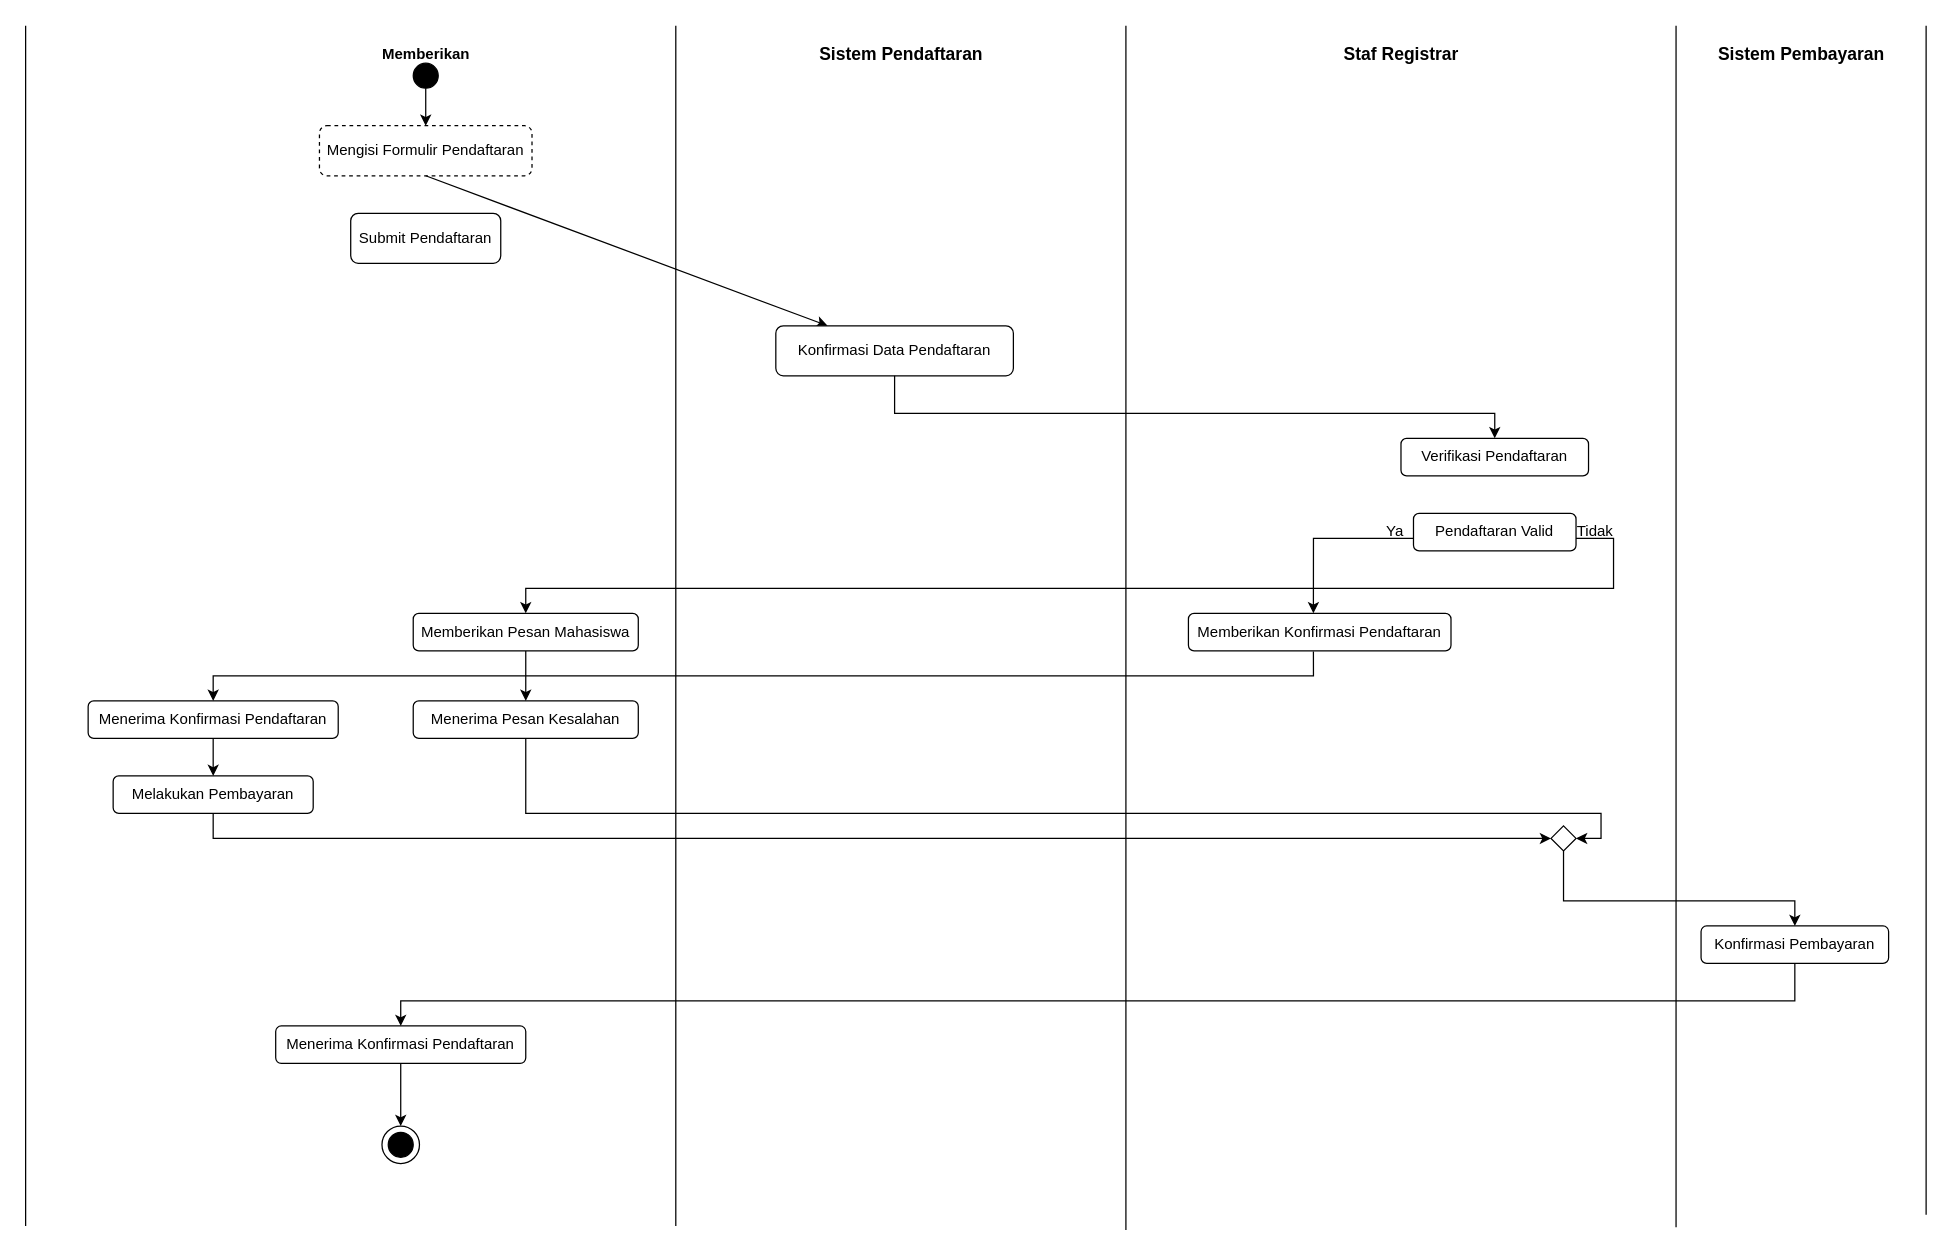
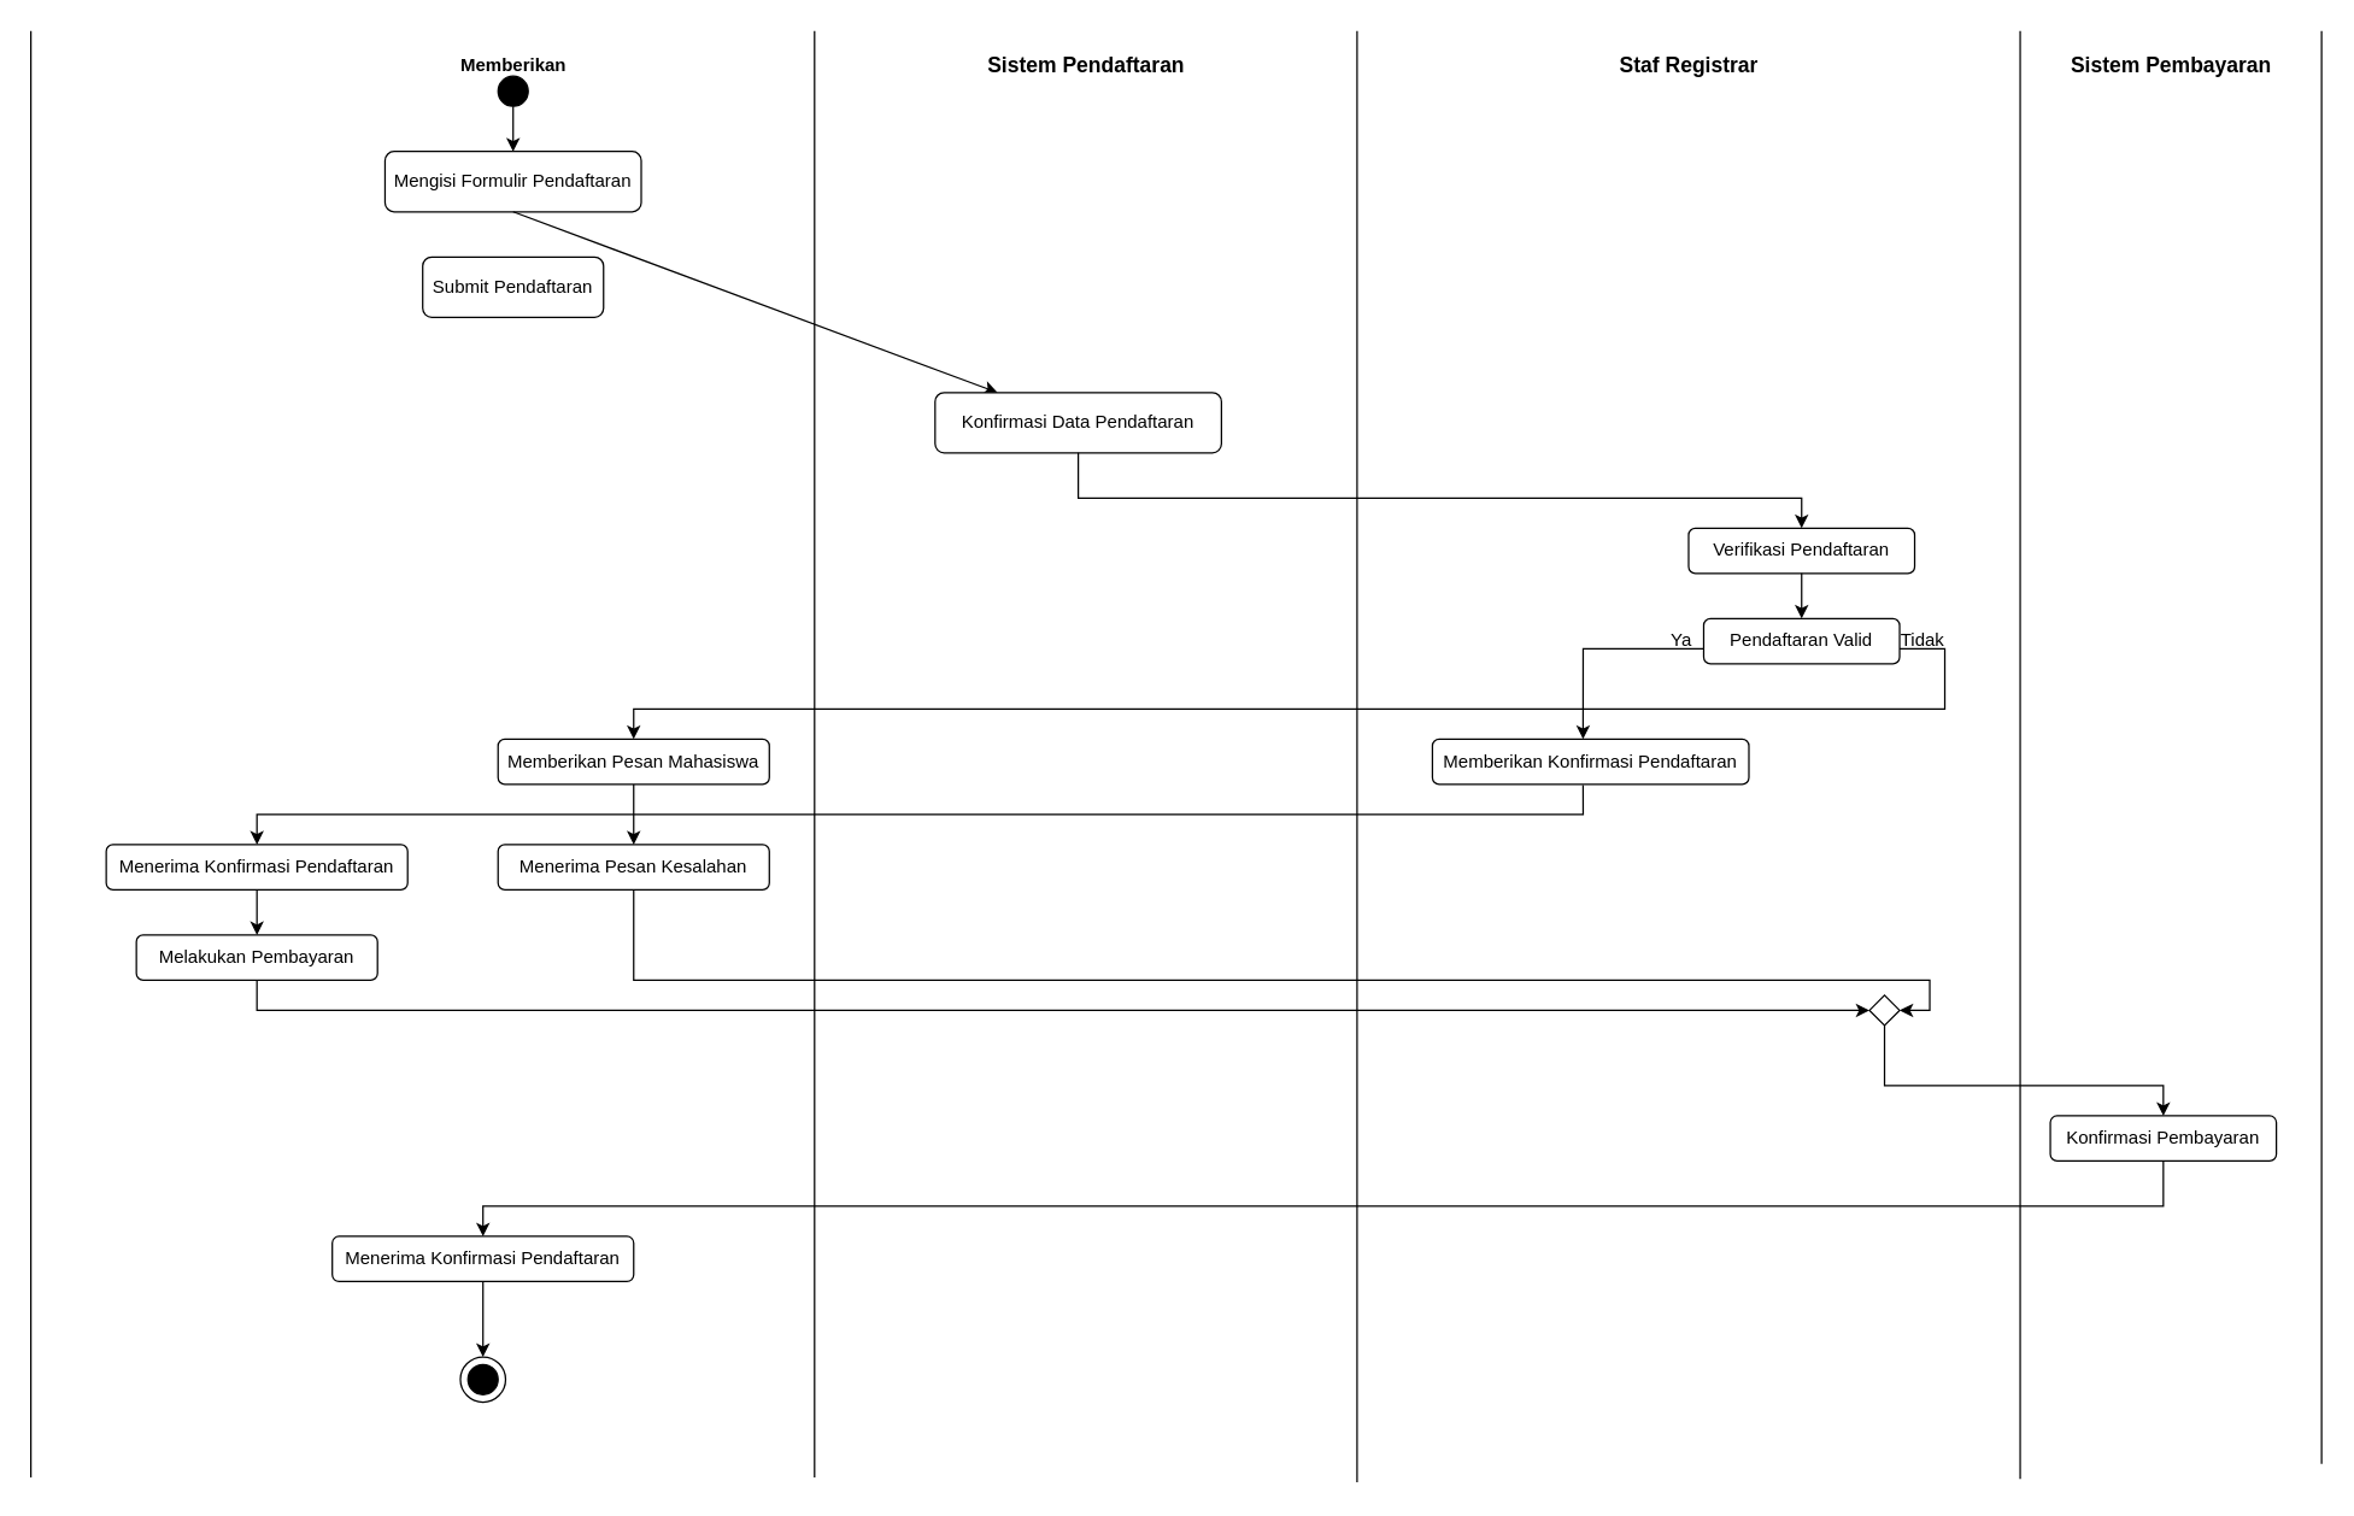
  <mxCell id="0" />
  <mxCell id="1" parent="0" />
- <mxCell id="2" value="Mengisi Formulir Pendaftaran" style="rounded=1;whiteSpace=wrap;html=1;dashed=1;" vertex="1" parent="1"><mxGeometry x="255" y="100" width="170" height="40" as="geometry" /></mxCell>
+ <mxCell id="2" value="Mengisi Formulir Pendaftaran" style="rounded=1;whiteSpace=wrap;html=1;" vertex="1" parent="1"><mxGeometry x="255" y="100" width="170" height="40" as="geometry" /></mxCell>
  <mxCell id="3" value="Submit Pendaftaran" style="rounded=1;whiteSpace=wrap;html=1;" vertex="1" parent="1"><mxGeometry x="280" y="170" width="120" height="40" as="geometry" /></mxCell>
  <mxCell id="4" value="" style="endArrow=classic;html=1;rounded=0;exitX=0.5;exitY=1;exitDx=0;exitDy=0;" edge="1" parent="1" source="2" target="7"><mxGeometry width="50" height="50" relative="1" as="geometry"><mxPoint x="320" y="210" as="sourcePoint" /><mxPoint x="370" y="160" as="targetPoint" /></mxGeometry></mxCell>
  <mxCell id="5" value="" style="ellipse;whiteSpace=wrap;html=1;aspect=fixed;fillColor=#000000;" vertex="1" parent="1"><mxGeometry x="330" y="50" width="20" height="20" as="geometry" /></mxCell>
  <mxCell id="6" value="" style="endArrow=classic;html=1;rounded=0;exitX=0.5;exitY=1;exitDx=0;exitDy=0;entryX=0.5;entryY=0;entryDx=0;entryDy=0;" edge="1" parent="1" source="5" target="2"><mxGeometry width="50" height="50" relative="1" as="geometry"><mxPoint x="320" y="210" as="sourcePoint" /><mxPoint x="370" y="160" as="targetPoint" /></mxGeometry></mxCell>
  <mxCell id="7" value="Konfirmasi Data Pendaftaran" style="rounded=1;whiteSpace=wrap;html=1;" vertex="1" parent="1"><mxGeometry x="620" y="260" width="190" height="40" as="geometry" /></mxCell>
  <mxCell id="8" value="Verifikasi Pendaftaran" style="rounded=1;whiteSpace=wrap;html=1;" vertex="1" parent="1"><mxGeometry x="1120" y="350" width="150" height="30" as="geometry" /></mxCell>
  <mxCell id="9" value="Pendaftaran Valid" style="rounded=1;whiteSpace=wrap;html=1;" vertex="1" parent="1"><mxGeometry x="1130" y="410" width="130" height="30" as="geometry" /></mxCell>
  <mxCell id="10" value="Memberikan Konfirmasi Pendaftaran" style="rounded=1;whiteSpace=wrap;html=1;" vertex="1" parent="1"><mxGeometry x="950" y="490" width="210" height="30" as="geometry" /></mxCell>
+ <mxCell id="11" value="" style="endArrow=classic;html=1;rounded=0;entryX=0.5;entryY=0;entryDx=0;entryDy=0;exitX=0.5;exitY=1;exitDx=0;exitDy=0;" edge="1" parent="1" source="8" target="9"><mxGeometry width="50" height="50" relative="1" as="geometry"><mxPoint x="1090" y="370" as="sourcePoint" /><mxPoint x="1140" y="320" as="targetPoint" /></mxGeometry></mxCell>
  <mxCell id="12" value="" style="endArrow=classic;html=1;rounded=0;entryX=0.476;entryY=0;entryDx=0;entryDy=0;entryPerimeter=0;" edge="1" parent="1" target="10"><mxGeometry width="50" height="50" relative="1" as="geometry"><mxPoint x="1130" y="430" as="sourcePoint" /><mxPoint x="1050" y="480" as="targetPoint" /><Array as="points"><mxPoint x="1050" y="430" /></Array></mxGeometry></mxCell>
  <mxCell id="13" value="Ya" style="text;html=1;align=center;verticalAlign=middle;resizable=0;points=[];autosize=1;strokeColor=none;fillColor=none;" vertex="1" parent="1"><mxGeometry x="1095" y="410" width="40" height="30" as="geometry" /></mxCell>
  <mxCell id="14" value="" style="endArrow=classic;html=1;rounded=0;" edge="1" parent="1"><mxGeometry width="50" height="50" relative="1" as="geometry"><mxPoint x="1260" y="430" as="sourcePoint" /><mxPoint x="420" y="490" as="targetPoint" /><Array as="points"><mxPoint x="1290" y="430" /><mxPoint x="1290" y="470" /><mxPoint x="420" y="470" /></Array></mxGeometry></mxCell>
  <mxCell id="15" value="Memberikan Pesan Mahasiswa" style="rounded=1;whiteSpace=wrap;html=1;" vertex="1" parent="1"><mxGeometry x="330" y="490" width="180" height="30" as="geometry" /></mxCell>
  <mxCell id="16" value="Tidak" style="text;html=1;align=center;verticalAlign=middle;resizable=0;points=[];autosize=1;strokeColor=none;fillColor=none;" vertex="1" parent="1"><mxGeometry x="1250" y="410" width="50" height="30" as="geometry" /></mxCell>
  <mxCell id="17" value="Menerima Pesan Kesalahan" style="rounded=1;whiteSpace=wrap;html=1;" vertex="1" parent="1"><mxGeometry x="330" y="560" width="180" height="30" as="geometry" /></mxCell>
  <mxCell id="18" value="Menerima Konfirmasi Pendaftaran" style="rounded=1;whiteSpace=wrap;html=1;" vertex="1" parent="1"><mxGeometry x="70" y="560" width="200" height="30" as="geometry" /></mxCell>
  <mxCell id="19" value="Melakukan Pembayaran" style="rounded=1;whiteSpace=wrap;html=1;" vertex="1" parent="1"><mxGeometry x="90" y="620" width="160" height="30" as="geometry" /></mxCell>
  <mxCell id="20" value="" style="endArrow=classic;html=1;rounded=0;exitX=0.476;exitY=1.016;exitDx=0;exitDy=0;exitPerimeter=0;entryX=0.5;entryY=0;entryDx=0;entryDy=0;" edge="1" parent="1" source="10" target="18"><mxGeometry width="50" height="50" relative="1" as="geometry"><mxPoint x="850" y="520" as="sourcePoint" /><mxPoint x="180" y="540" as="targetPoint" /><Array as="points"><mxPoint x="1050" y="540" /><mxPoint x="170" y="540" /></Array></mxGeometry></mxCell>
  <mxCell id="21" value="" style="endArrow=classic;html=1;rounded=0;exitX=0.5;exitY=1;exitDx=0;exitDy=0;entryX=0.5;entryY=0;entryDx=0;entryDy=0;" edge="1" parent="1" source="15" target="17"><mxGeometry width="50" height="50" relative="1" as="geometry"><mxPoint x="410" y="520" as="sourcePoint" /><mxPoint x="460" y="470" as="targetPoint" /></mxGeometry></mxCell>
  <mxCell id="22" value="" style="endArrow=classic;html=1;rounded=0;entryX=0.5;entryY=0;entryDx=0;entryDy=0;exitX=0.5;exitY=1;exitDx=0;exitDy=0;" edge="1" parent="1" source="18" target="19"><mxGeometry width="50" height="50" relative="1" as="geometry"><mxPoint x="150" y="560" as="sourcePoint" /><mxPoint x="200" y="510" as="targetPoint" /></mxGeometry></mxCell>
  <mxCell id="23" value="" style="rhombus;whiteSpace=wrap;html=1;" vertex="1" parent="1"><mxGeometry x="1240" y="660" width="20" height="20" as="geometry" /></mxCell>
  <mxCell id="24" value="" style="endArrow=classic;html=1;rounded=0;exitX=0.5;exitY=1;exitDx=0;exitDy=0;entryX=1;entryY=0.5;entryDx=0;entryDy=0;" edge="1" parent="1" source="17" target="23"><mxGeometry width="50" height="50" relative="1" as="geometry"><mxPoint x="500" y="620" as="sourcePoint" /><mxPoint x="1281.367" y="670" as="targetPoint" /><Array as="points"><mxPoint x="420" y="650" /><mxPoint x="1280" y="650" /><mxPoint x="1280" y="670" /></Array></mxGeometry></mxCell>
  <mxCell id="25" value="" style="endArrow=classic;html=1;rounded=0;exitX=0.5;exitY=1;exitDx=0;exitDy=0;entryX=0;entryY=0.5;entryDx=0;entryDy=0;" edge="1" parent="1" source="19" target="23"><mxGeometry width="50" height="50" relative="1" as="geometry"><mxPoint x="390" y="630" as="sourcePoint" /><mxPoint x="270" y="850" as="targetPoint" /><Array as="points"><mxPoint x="170" y="670" /></Array></mxGeometry></mxCell>
  <mxCell id="26" value="Konfirmasi Pembayaran" style="rounded=1;whiteSpace=wrap;html=1;" vertex="1" parent="1"><mxGeometry x="1360" y="740" width="150" height="30" as="geometry" /></mxCell>
  <mxCell id="27" value="" style="endArrow=classic;html=1;rounded=0;entryX=0.5;entryY=0;entryDx=0;entryDy=0;exitX=0.5;exitY=1;exitDx=0;exitDy=0;" edge="1" parent="1" source="23" target="26"><mxGeometry width="50" height="50" relative="1" as="geometry"><mxPoint x="1240" y="630" as="sourcePoint" /><mxPoint x="1290" y="580" as="targetPoint" /><Array as="points"><mxPoint x="1250" y="720" /><mxPoint x="1435" y="720" /></Array></mxGeometry></mxCell>
  <mxCell id="28" value="Menerima Konfirmasi Pendaftaran" style="rounded=1;whiteSpace=wrap;html=1;" vertex="1" parent="1"><mxGeometry x="220" y="820" width="200" height="30" as="geometry" /></mxCell>
  <mxCell id="29" value="" style="endArrow=classic;html=1;rounded=0;exitX=0.5;exitY=1;exitDx=0;exitDy=0;entryX=0.5;entryY=0;entryDx=0;entryDy=0;" edge="1" parent="1" source="26" target="28"><mxGeometry width="50" height="50" relative="1" as="geometry"><mxPoint x="1440" y="790" as="sourcePoint" /><mxPoint x="300" y="800" as="targetPoint" /><Array as="points"><mxPoint x="1435" y="800" /><mxPoint x="320" y="800" /></Array></mxGeometry></mxCell>
  <mxCell id="30" value="" style="ellipse;whiteSpace=wrap;html=1;aspect=fixed;" vertex="1" parent="1"><mxGeometry x="305" y="900" width="30" height="30" as="geometry" /></mxCell>
  <mxCell id="31" value="" style="ellipse;whiteSpace=wrap;html=1;aspect=fixed;fillColor=#000000;" vertex="1" parent="1"><mxGeometry x="310" y="905" width="20" height="20" as="geometry" /></mxCell>
  <mxCell id="32" value="" style="endArrow=classic;html=1;rounded=0;exitX=0.5;exitY=1;exitDx=0;exitDy=0;" edge="1" parent="1" source="28"><mxGeometry width="50" height="50" relative="1" as="geometry"><mxPoint x="300" y="920" as="sourcePoint" /><mxPoint x="320" y="900" as="targetPoint" /></mxGeometry></mxCell>
  <mxCell id="33" value="" style="endArrow=classic;html=1;rounded=0;exitX=0.5;exitY=1;exitDx=0;exitDy=0;entryX=0.5;entryY=0;entryDx=0;entryDy=0;" edge="1" parent="1" source="7" target="8"><mxGeometry width="50" height="50" relative="1" as="geometry"><mxPoint x="940" y="240" as="sourcePoint" /><mxPoint x="1190" y="350" as="targetPoint" /><Array as="points"><mxPoint x="715" y="330" /><mxPoint x="1195" y="330" /></Array></mxGeometry></mxCell>
  <mxCell id="34" value="" style="endArrow=none;html=1;rounded=0;" edge="1" parent="1"><mxGeometry width="50" height="50" relative="1" as="geometry"><mxPoint x="20" y="980" as="sourcePoint" /><mxPoint x="20" y="20" as="targetPoint" /></mxGeometry></mxCell>
  <mxCell id="35" value="&lt;b&gt;Memberikan&lt;/b&gt;" style="text;html=1;align=center;verticalAlign=middle;resizable=0;points=[];autosize=1;strokeColor=none;fillColor=none;" vertex="1" parent="1"><mxGeometry x="295" y="28" width="90" height="30" as="geometry" /></mxCell>
  <mxCell id="36" value="" style="endArrow=none;html=1;rounded=0;" edge="1" parent="1"><mxGeometry width="50" height="50" relative="1" as="geometry"><mxPoint x="540" y="980" as="sourcePoint" /><mxPoint x="540" y="20" as="targetPoint" /></mxGeometry></mxCell>
  <mxCell id="37" value="" style="endArrow=none;html=1;rounded=0;" edge="1" parent="1"><mxGeometry width="50" height="50" relative="1" as="geometry"><mxPoint x="900" y="983.077" as="sourcePoint" /><mxPoint x="900" y="20" as="targetPoint" /></mxGeometry></mxCell>
  <mxCell id="38" value="&lt;b&gt;&lt;font style=&quot;font-size: 14px;&quot;&gt;Sistem Pendaftaran&lt;/font&gt;&lt;/b&gt;" style="text;html=1;align=center;verticalAlign=middle;resizable=0;points=[];autosize=1;strokeColor=none;fillColor=none;" vertex="1" parent="1"><mxGeometry x="645" y="28" width="150" height="30" as="geometry" /></mxCell>
  <mxCell id="39" value="" style="endArrow=none;html=1;rounded=0;" edge="1" parent="1"><mxGeometry width="50" height="50" relative="1" as="geometry"><mxPoint x="1340" y="981.026" as="sourcePoint" /><mxPoint x="1340" y="20" as="targetPoint" /></mxGeometry></mxCell>
  <mxCell id="40" value="&lt;font style=&quot;font-size: 14px;&quot;&gt;&lt;b&gt;Staf Registrar&lt;/b&gt;&lt;/font&gt;" style="text;html=1;align=center;verticalAlign=middle;resizable=0;points=[];autosize=1;strokeColor=none;fillColor=none;" vertex="1" parent="1"><mxGeometry x="1060" y="28" width="120" height="30" as="geometry" /></mxCell>
  <mxCell id="41" value="" style="endArrow=none;html=1;rounded=0;" edge="1" parent="1"><mxGeometry width="50" height="50" relative="1" as="geometry"><mxPoint x="1540" y="971.026" as="sourcePoint" /><mxPoint x="1540" y="20" as="targetPoint" /></mxGeometry></mxCell>
  <mxCell id="42" value="&lt;font style=&quot;font-size: 14px;&quot;&gt;&lt;b&gt;Sistem Pembayaran&lt;/b&gt;&lt;/font&gt;" style="text;html=1;align=center;verticalAlign=middle;resizable=0;points=[];autosize=1;strokeColor=none;fillColor=none;" vertex="1" parent="1"><mxGeometry x="1360" y="28" width="160" height="30" as="geometry" /></mxCell>
